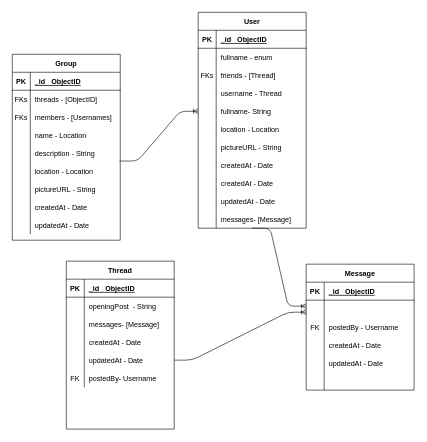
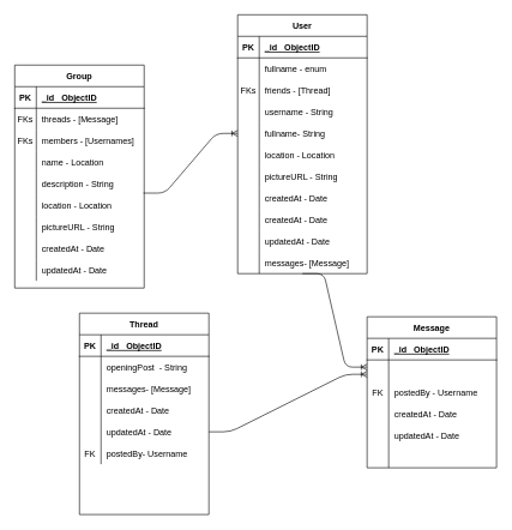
  <mxCell id="0" />
  <mxCell id="1" parent="0" />
  <mxCell id="2" value="Group" style="shape=table;startSize=30;container=1;collapsible=1;childLayout=tableLayout;fixedRows=1;rowLines=0;fontStyle=1;align=center;resizeLast=1;" vertex="1" parent="1"><mxGeometry x="20" y="90" width="180" height="310" as="geometry" /></mxCell>
  <mxCell id="3" value="" style="shape=partialRectangle;collapsible=0;dropTarget=0;pointerEvents=0;fillColor=none;top=0;left=0;bottom=1;right=0;points=[[0,0.5],[1,0.5]];portConstraint=eastwest;" vertex="1" parent="2"><mxGeometry y="30" width="180" height="30" as="geometry" /></mxCell>
  <mxCell id="4" value="PK" style="shape=partialRectangle;connectable=0;fillColor=none;top=0;left=0;bottom=0;right=0;fontStyle=1;overflow=hidden;" vertex="1" parent="3"><mxGeometry width="30" height="30" as="geometry" /></mxCell>
  <mxCell id="5" value="_id   ObjectID" style="shape=partialRectangle;connectable=0;fillColor=none;top=0;left=0;bottom=0;right=0;align=left;spacingLeft=6;fontStyle=5;overflow=hidden;" vertex="1" parent="3"><mxGeometry x="30" width="150" height="30" as="geometry" /></mxCell>
  <mxCell id="6" value="" style="shape=partialRectangle;collapsible=0;dropTarget=0;pointerEvents=0;fillColor=none;top=0;left=0;bottom=0;right=0;points=[[0,0.5],[1,0.5]];portConstraint=eastwest;" vertex="1" parent="2"><mxGeometry y="60" width="180" height="30" as="geometry" /></mxCell>
  <mxCell id="7" value="FKs" style="shape=partialRectangle;connectable=0;fillColor=none;top=0;left=0;bottom=0;right=0;editable=1;overflow=hidden;" vertex="1" parent="6"><mxGeometry width="30" height="30" as="geometry" /></mxCell>
- <mxCell id="8" value="threads - [ObjectID] " style="shape=partialRectangle;connectable=0;fillColor=none;top=0;left=0;bottom=0;right=0;align=left;spacingLeft=6;overflow=hidden;" vertex="1" parent="6"><mxGeometry x="30" width="150" height="30" as="geometry" /></mxCell>
+ <mxCell id="8" value="threads - [Message] " style="shape=partialRectangle;connectable=0;fillColor=none;top=0;left=0;bottom=0;right=0;align=left;spacingLeft=6;overflow=hidden;" vertex="1" parent="6"><mxGeometry x="30" width="150" height="30" as="geometry" /></mxCell>
  <mxCell id="9" value="" style="shape=partialRectangle;collapsible=0;dropTarget=0;pointerEvents=0;fillColor=none;top=0;left=0;bottom=0;right=0;points=[[0,0.5],[1,0.5]];portConstraint=eastwest;" vertex="1" parent="2"><mxGeometry y="90" width="180" height="30" as="geometry" /></mxCell>
  <mxCell id="10" value="FKs" style="shape=partialRectangle;connectable=0;fillColor=none;top=0;left=0;bottom=0;right=0;editable=1;overflow=hidden;" vertex="1" parent="9"><mxGeometry width="30" height="30" as="geometry" /></mxCell>
  <mxCell id="11" value="members - [Usernames]" style="shape=partialRectangle;connectable=0;fillColor=none;top=0;left=0;bottom=0;right=0;align=left;spacingLeft=6;overflow=hidden;" vertex="1" parent="9"><mxGeometry x="30" width="150" height="30" as="geometry" /></mxCell>
  <mxCell id="12" value="" style="shape=partialRectangle;collapsible=0;dropTarget=0;pointerEvents=0;fillColor=none;top=0;left=0;bottom=0;right=0;points=[[0,0.5],[1,0.5]];portConstraint=eastwest;" vertex="1" parent="2"><mxGeometry y="120" width="180" height="30" as="geometry" /></mxCell>
  <mxCell id="13" value="" style="shape=partialRectangle;connectable=0;fillColor=none;top=0;left=0;bottom=0;right=0;editable=1;overflow=hidden;" vertex="1" parent="12"><mxGeometry width="30" height="30" as="geometry" /></mxCell>
  <mxCell id="14" value="name - Location" style="shape=partialRectangle;connectable=0;fillColor=none;top=0;left=0;bottom=0;right=0;align=left;spacingLeft=6;overflow=hidden;" vertex="1" parent="12"><mxGeometry x="30" width="150" height="30" as="geometry" /></mxCell>
  <mxCell id="15" value="" style="shape=partialRectangle;collapsible=0;dropTarget=0;pointerEvents=0;fillColor=none;top=0;left=0;bottom=0;right=0;points=[[0,0.5],[1,0.5]];portConstraint=eastwest;" vertex="1" parent="2"><mxGeometry y="150" width="180" height="30" as="geometry" /></mxCell>
  <mxCell id="16" value="" style="shape=partialRectangle;connectable=0;fillColor=none;top=0;left=0;bottom=0;right=0;editable=1;overflow=hidden;" vertex="1" parent="15"><mxGeometry width="30" height="30" as="geometry" /></mxCell>
  <mxCell id="17" value="description - String" style="shape=partialRectangle;connectable=0;fillColor=none;top=0;left=0;bottom=0;right=0;align=left;spacingLeft=6;overflow=hidden;" vertex="1" parent="15"><mxGeometry x="30" width="150" height="30" as="geometry" /></mxCell>
  <mxCell id="18" value="" style="shape=partialRectangle;collapsible=0;dropTarget=0;pointerEvents=0;fillColor=none;top=0;left=0;bottom=0;right=0;points=[[0,0.5],[1,0.5]];portConstraint=eastwest;" vertex="1" parent="2"><mxGeometry y="180" width="180" height="30" as="geometry" /></mxCell>
  <mxCell id="19" value="" style="shape=partialRectangle;connectable=0;fillColor=none;top=0;left=0;bottom=0;right=0;editable=1;overflow=hidden;" vertex="1" parent="18"><mxGeometry width="30" height="30" as="geometry" /></mxCell>
  <mxCell id="20" value="location - Location" style="shape=partialRectangle;connectable=0;fillColor=none;top=0;left=0;bottom=0;right=0;align=left;spacingLeft=6;overflow=hidden;" vertex="1" parent="18"><mxGeometry x="30" width="150" height="30" as="geometry" /></mxCell>
  <mxCell id="21" value="" style="shape=partialRectangle;collapsible=0;dropTarget=0;pointerEvents=0;fillColor=none;top=0;left=0;bottom=0;right=0;points=[[0,0.5],[1,0.5]];portConstraint=eastwest;" vertex="1" parent="2"><mxGeometry y="210" width="180" height="30" as="geometry" /></mxCell>
  <mxCell id="22" value="" style="shape=partialRectangle;connectable=0;fillColor=none;top=0;left=0;bottom=0;right=0;editable=1;overflow=hidden;" vertex="1" parent="21"><mxGeometry width="30" height="30" as="geometry" /></mxCell>
  <mxCell id="23" value="pictureURL - String" style="shape=partialRectangle;connectable=0;fillColor=none;top=0;left=0;bottom=0;right=0;align=left;spacingLeft=6;overflow=hidden;" vertex="1" parent="21"><mxGeometry x="30" width="150" height="30" as="geometry" /></mxCell>
  <mxCell id="24" value="" style="shape=partialRectangle;collapsible=0;dropTarget=0;pointerEvents=0;fillColor=none;top=0;left=0;bottom=0;right=0;points=[[0,0.5],[1,0.5]];portConstraint=eastwest;" vertex="1" parent="2"><mxGeometry y="240" width="180" height="30" as="geometry" /></mxCell>
  <mxCell id="25" value="" style="shape=partialRectangle;connectable=0;fillColor=none;top=0;left=0;bottom=0;right=0;editable=1;overflow=hidden;" vertex="1" parent="24"><mxGeometry width="30" height="30" as="geometry" /></mxCell>
  <mxCell id="26" value="createdAt - Date" style="shape=partialRectangle;connectable=0;fillColor=none;top=0;left=0;bottom=0;right=0;align=left;spacingLeft=6;overflow=hidden;" vertex="1" parent="24"><mxGeometry x="30" width="150" height="30" as="geometry" /></mxCell>
  <mxCell id="27" value="" style="shape=partialRectangle;collapsible=0;dropTarget=0;pointerEvents=0;fillColor=none;top=0;left=0;bottom=0;right=0;points=[[0,0.5],[1,0.5]];portConstraint=eastwest;" vertex="1" parent="2"><mxGeometry y="270" width="180" height="30" as="geometry" /></mxCell>
  <mxCell id="28" value="" style="shape=partialRectangle;connectable=0;fillColor=none;top=0;left=0;bottom=0;right=0;editable=1;overflow=hidden;" vertex="1" parent="27"><mxGeometry width="30" height="30" as="geometry" /></mxCell>
  <mxCell id="29" value="updatedAt - Date" style="shape=partialRectangle;connectable=0;fillColor=none;top=0;left=0;bottom=0;right=0;align=left;spacingLeft=6;overflow=hidden;" vertex="1" parent="27"><mxGeometry x="30" width="150" height="30" as="geometry" /></mxCell>
  <mxCell id="30" value="User" style="shape=table;startSize=30;container=1;collapsible=1;childLayout=tableLayout;fixedRows=1;rowLines=0;fontStyle=1;align=center;resizeLast=1;" vertex="1" parent="1"><mxGeometry x="330" y="20" width="180" height="360" as="geometry" /></mxCell>
  <mxCell id="31" value="" style="shape=partialRectangle;collapsible=0;dropTarget=0;pointerEvents=0;fillColor=none;top=0;left=0;bottom=1;right=0;points=[[0,0.5],[1,0.5]];portConstraint=eastwest;" vertex="1" parent="30"><mxGeometry y="30" width="180" height="30" as="geometry" /></mxCell>
  <mxCell id="32" value="PK" style="shape=partialRectangle;connectable=0;fillColor=none;top=0;left=0;bottom=0;right=0;fontStyle=1;overflow=hidden;" vertex="1" parent="31"><mxGeometry width="30" height="30" as="geometry" /></mxCell>
  <mxCell id="33" value="_id   ObjectID" style="shape=partialRectangle;connectable=0;fillColor=none;top=0;left=0;bottom=0;right=0;align=left;spacingLeft=6;fontStyle=5;overflow=hidden;" vertex="1" parent="31"><mxGeometry x="30" width="150" height="30" as="geometry" /></mxCell>
  <mxCell id="34" value="" style="shape=partialRectangle;collapsible=0;dropTarget=0;pointerEvents=0;fillColor=none;top=0;left=0;bottom=0;right=0;points=[[0,0.5],[1,0.5]];portConstraint=eastwest;" vertex="1" parent="30"><mxGeometry y="60" width="180" height="30" as="geometry" /></mxCell>
  <mxCell id="35" value="" style="shape=partialRectangle;connectable=0;fillColor=none;top=0;left=0;bottom=0;right=0;editable=1;overflow=hidden;" vertex="1" parent="34"><mxGeometry width="30" height="30" as="geometry" /></mxCell>
  <mxCell id="36" value="fullname - enum " style="shape=partialRectangle;connectable=0;fillColor=none;top=0;left=0;bottom=0;right=0;align=left;spacingLeft=6;overflow=hidden;" vertex="1" parent="34"><mxGeometry x="30" width="150" height="30" as="geometry" /></mxCell>
  <mxCell id="37" value="" style="shape=partialRectangle;collapsible=0;dropTarget=0;pointerEvents=0;fillColor=none;top=0;left=0;bottom=0;right=0;points=[[0,0.5],[1,0.5]];portConstraint=eastwest;" vertex="1" parent="30"><mxGeometry y="90" width="180" height="30" as="geometry" /></mxCell>
  <mxCell id="38" value="FKs" style="shape=partialRectangle;connectable=0;fillColor=none;top=0;left=0;bottom=0;right=0;editable=1;overflow=hidden;" vertex="1" parent="37"><mxGeometry width="30" height="30" as="geometry" /></mxCell>
  <mxCell id="39" value="friends - [Thread]" style="shape=partialRectangle;connectable=0;fillColor=none;top=0;left=0;bottom=0;right=0;align=left;spacingLeft=6;overflow=hidden;" vertex="1" parent="37"><mxGeometry x="30" width="150" height="30" as="geometry" /></mxCell>
  <mxCell id="40" value="" style="shape=partialRectangle;collapsible=0;dropTarget=0;pointerEvents=0;fillColor=none;top=0;left=0;bottom=0;right=0;points=[[0,0.5],[1,0.5]];portConstraint=eastwest;" vertex="1" parent="30"><mxGeometry y="120" width="180" height="30" as="geometry" /></mxCell>
  <mxCell id="41" value="" style="shape=partialRectangle;connectable=0;fillColor=none;top=0;left=0;bottom=0;right=0;editable=1;overflow=hidden;" vertex="1" parent="40"><mxGeometry width="30" height="30" as="geometry" /></mxCell>
- <mxCell id="42" value="username - Thread" style="shape=partialRectangle;connectable=0;fillColor=none;top=0;left=0;bottom=0;right=0;align=left;spacingLeft=6;overflow=hidden;" vertex="1" parent="40"><mxGeometry x="30" width="150" height="30" as="geometry" /></mxCell>
+ <mxCell id="42" value="username - String" style="shape=partialRectangle;connectable=0;fillColor=none;top=0;left=0;bottom=0;right=0;align=left;spacingLeft=6;overflow=hidden;" vertex="1" parent="40"><mxGeometry x="30" width="150" height="30" as="geometry" /></mxCell>
  <mxCell id="43" value="" style="shape=partialRectangle;collapsible=0;dropTarget=0;pointerEvents=0;fillColor=none;top=0;left=0;bottom=0;right=0;points=[[0,0.5],[1,0.5]];portConstraint=eastwest;" vertex="1" parent="30"><mxGeometry y="150" width="180" height="30" as="geometry" /></mxCell>
  <mxCell id="44" value="" style="shape=partialRectangle;connectable=0;fillColor=none;top=0;left=0;bottom=0;right=0;editable=1;overflow=hidden;" vertex="1" parent="43"><mxGeometry width="30" height="30" as="geometry" /></mxCell>
  <mxCell id="45" value="fullname- String" style="shape=partialRectangle;connectable=0;fillColor=none;top=0;left=0;bottom=0;right=0;align=left;spacingLeft=6;overflow=hidden;" vertex="1" parent="43"><mxGeometry x="30" width="150" height="30" as="geometry" /></mxCell>
  <mxCell id="46" value="" style="shape=partialRectangle;collapsible=0;dropTarget=0;pointerEvents=0;fillColor=none;top=0;left=0;bottom=0;right=0;points=[[0,0.5],[1,0.5]];portConstraint=eastwest;" vertex="1" parent="30"><mxGeometry y="180" width="180" height="30" as="geometry" /></mxCell>
  <mxCell id="47" value="" style="shape=partialRectangle;connectable=0;fillColor=none;top=0;left=0;bottom=0;right=0;editable=1;overflow=hidden;" vertex="1" parent="46"><mxGeometry width="30" height="30" as="geometry" /></mxCell>
  <mxCell id="48" value="location - Location" style="shape=partialRectangle;connectable=0;fillColor=none;top=0;left=0;bottom=0;right=0;align=left;spacingLeft=6;overflow=hidden;" vertex="1" parent="46"><mxGeometry x="30" width="150" height="30" as="geometry" /></mxCell>
  <mxCell id="49" value="" style="shape=partialRectangle;collapsible=0;dropTarget=0;pointerEvents=0;fillColor=none;top=0;left=0;bottom=0;right=0;points=[[0,0.5],[1,0.5]];portConstraint=eastwest;" vertex="1" parent="30"><mxGeometry y="210" width="180" height="30" as="geometry" /></mxCell>
  <mxCell id="50" value="" style="shape=partialRectangle;connectable=0;fillColor=none;top=0;left=0;bottom=0;right=0;editable=1;overflow=hidden;" vertex="1" parent="49"><mxGeometry width="30" height="30" as="geometry" /></mxCell>
  <mxCell id="51" value="pictureURL - String" style="shape=partialRectangle;connectable=0;fillColor=none;top=0;left=0;bottom=0;right=0;align=left;spacingLeft=6;overflow=hidden;" vertex="1" parent="49"><mxGeometry x="30" width="150" height="30" as="geometry" /></mxCell>
  <mxCell id="52" value="" style="shape=partialRectangle;collapsible=0;dropTarget=0;pointerEvents=0;fillColor=none;top=0;left=0;bottom=0;right=0;points=[[0,0.5],[1,0.5]];portConstraint=eastwest;" vertex="1" parent="30"><mxGeometry y="240" width="180" height="30" as="geometry" /></mxCell>
  <mxCell id="53" value="" style="shape=partialRectangle;connectable=0;fillColor=none;top=0;left=0;bottom=0;right=0;editable=1;overflow=hidden;" vertex="1" parent="52"><mxGeometry width="30" height="30" as="geometry" /></mxCell>
  <mxCell id="54" value="createdAt - Date" style="shape=partialRectangle;connectable=0;fillColor=none;top=0;left=0;bottom=0;right=0;align=left;spacingLeft=6;overflow=hidden;" vertex="1" parent="52"><mxGeometry x="30" width="150" height="30" as="geometry" /></mxCell>
  <mxCell id="55" value="" style="shape=partialRectangle;collapsible=0;dropTarget=0;pointerEvents=0;fillColor=none;top=0;left=0;bottom=0;right=0;points=[[0,0.5],[1,0.5]];portConstraint=eastwest;" vertex="1" parent="30"><mxGeometry y="270" width="180" height="30" as="geometry" /></mxCell>
  <mxCell id="56" value="" style="shape=partialRectangle;connectable=0;fillColor=none;top=0;left=0;bottom=0;right=0;editable=1;overflow=hidden;" vertex="1" parent="55"><mxGeometry width="30" height="30" as="geometry" /></mxCell>
  <mxCell id="57" value="createdAt - Date" style="shape=partialRectangle;connectable=0;fillColor=none;top=0;left=0;bottom=0;right=0;align=left;spacingLeft=6;overflow=hidden;" vertex="1" parent="55"><mxGeometry x="30" width="150" height="30" as="geometry" /></mxCell>
  <mxCell id="58" value="" style="shape=partialRectangle;collapsible=0;dropTarget=0;pointerEvents=0;fillColor=none;top=0;left=0;bottom=0;right=0;points=[[0,0.5],[1,0.5]];portConstraint=eastwest;" vertex="1" parent="30"><mxGeometry y="300" width="180" height="30" as="geometry" /></mxCell>
  <mxCell id="59" value="" style="shape=partialRectangle;connectable=0;fillColor=none;top=0;left=0;bottom=0;right=0;editable=1;overflow=hidden;" vertex="1" parent="58"><mxGeometry width="30" height="30" as="geometry" /></mxCell>
  <mxCell id="60" value="updatedAt - Date" style="shape=partialRectangle;connectable=0;fillColor=none;top=0;left=0;bottom=0;right=0;align=left;spacingLeft=6;overflow=hidden;" vertex="1" parent="58"><mxGeometry x="30" width="150" height="30" as="geometry" /></mxCell>
  <mxCell id="61" value="" style="shape=partialRectangle;collapsible=0;dropTarget=0;pointerEvents=0;fillColor=none;top=0;left=0;bottom=0;right=0;points=[[0,0.5],[1,0.5]];portConstraint=eastwest;" vertex="1" parent="30"><mxGeometry y="330" width="180" height="30" as="geometry" /></mxCell>
  <mxCell id="62" value="" style="shape=partialRectangle;connectable=0;fillColor=none;top=0;left=0;bottom=0;right=0;editable=1;overflow=hidden;" vertex="1" parent="61"><mxGeometry width="30" height="30" as="geometry" /></mxCell>
  <mxCell id="63" value="messages- [Message]" style="shape=partialRectangle;connectable=0;fillColor=none;top=0;left=0;bottom=0;right=0;align=left;spacingLeft=6;overflow=hidden;" vertex="1" parent="61"><mxGeometry x="30" width="150" height="30" as="geometry" /></mxCell>
  <mxCell id="64" value="" style="edgeStyle=entityRelationEdgeStyle;fontSize=12;html=1;endArrow=ERoneToMany;exitX=0.994;exitY=-0.067;exitDx=0;exitDy=0;exitPerimeter=0;entryX=0;entryY=0.5;entryDx=0;entryDy=0;" edge="1" parent="1" source="18" target="43"><mxGeometry width="100" height="100" relative="1" as="geometry"><mxPoint x="220" y="270" as="sourcePoint" /><mxPoint x="320" y="170" as="targetPoint" /></mxGeometry></mxCell>
  <mxCell id="65" value="Thread" style="shape=table;startSize=30;container=1;collapsible=1;childLayout=tableLayout;fixedRows=1;rowLines=0;fontStyle=1;align=center;resizeLast=1;" vertex="1" parent="1"><mxGeometry x="110" y="435" width="180" height="280" as="geometry" /></mxCell>
  <mxCell id="66" value="" style="shape=partialRectangle;collapsible=0;dropTarget=0;pointerEvents=0;fillColor=none;top=0;left=0;bottom=1;right=0;points=[[0,0.5],[1,0.5]];portConstraint=eastwest;" vertex="1" parent="65"><mxGeometry y="30" width="180" height="30" as="geometry" /></mxCell>
  <mxCell id="67" value="PK" style="shape=partialRectangle;connectable=0;fillColor=none;top=0;left=0;bottom=0;right=0;fontStyle=1;overflow=hidden;" vertex="1" parent="66"><mxGeometry width="30" height="30" as="geometry" /></mxCell>
  <mxCell id="68" value="_id   ObjectID" style="shape=partialRectangle;connectable=0;fillColor=none;top=0;left=0;bottom=0;right=0;align=left;spacingLeft=6;fontStyle=5;overflow=hidden;" vertex="1" parent="66"><mxGeometry x="30" width="150" height="30" as="geometry" /></mxCell>
  <mxCell id="69" value="" style="shape=partialRectangle;collapsible=0;dropTarget=0;pointerEvents=0;fillColor=none;top=0;left=0;bottom=0;right=0;points=[[0,0.5],[1,0.5]];portConstraint=eastwest;" vertex="1" parent="65"><mxGeometry y="60" width="180" height="30" as="geometry" /></mxCell>
  <mxCell id="70" value="" style="shape=partialRectangle;connectable=0;fillColor=none;top=0;left=0;bottom=0;right=0;editable=1;overflow=hidden;" vertex="1" parent="69"><mxGeometry width="30" height="30" as="geometry" /></mxCell>
  <mxCell id="71" value="openingPost  - String" style="shape=partialRectangle;connectable=0;fillColor=none;top=0;left=0;bottom=0;right=0;align=left;spacingLeft=6;overflow=hidden;" vertex="1" parent="69"><mxGeometry x="30" width="150" height="30" as="geometry" /></mxCell>
  <mxCell id="72" value="" style="shape=partialRectangle;collapsible=0;dropTarget=0;pointerEvents=0;fillColor=none;top=0;left=0;bottom=0;right=0;points=[[0,0.5],[1,0.5]];portConstraint=eastwest;" vertex="1" parent="65"><mxGeometry y="90" width="180" height="30" as="geometry" /></mxCell>
  <mxCell id="73" value="" style="shape=partialRectangle;connectable=0;fillColor=none;top=0;left=0;bottom=0;right=0;editable=1;overflow=hidden;" vertex="1" parent="72"><mxGeometry width="30" height="30" as="geometry" /></mxCell>
  <mxCell id="74" value="messages- [Message]" style="shape=partialRectangle;connectable=0;fillColor=none;top=0;left=0;bottom=0;right=0;align=left;spacingLeft=6;overflow=hidden;" vertex="1" parent="72"><mxGeometry x="30" width="150" height="30" as="geometry" /></mxCell>
  <mxCell id="75" value="" style="shape=partialRectangle;collapsible=0;dropTarget=0;pointerEvents=0;fillColor=none;top=0;left=0;bottom=0;right=0;points=[[0,0.5],[1,0.5]];portConstraint=eastwest;" vertex="1" parent="65"><mxGeometry y="120" width="180" height="30" as="geometry" /></mxCell>
  <mxCell id="76" value="" style="shape=partialRectangle;connectable=0;fillColor=none;top=0;left=0;bottom=0;right=0;editable=1;overflow=hidden;" vertex="1" parent="75"><mxGeometry width="30" height="30" as="geometry" /></mxCell>
  <mxCell id="77" value="createdAt - Date" style="shape=partialRectangle;connectable=0;fillColor=none;top=0;left=0;bottom=0;right=0;align=left;spacingLeft=6;overflow=hidden;" vertex="1" parent="75"><mxGeometry x="30" width="150" height="30" as="geometry" /></mxCell>
  <mxCell id="78" value="" style="shape=partialRectangle;collapsible=0;dropTarget=0;pointerEvents=0;fillColor=none;top=0;left=0;bottom=0;right=0;points=[[0,0.5],[1,0.5]];portConstraint=eastwest;" vertex="1" parent="65"><mxGeometry y="150" width="180" height="30" as="geometry" /></mxCell>
  <mxCell id="79" value="" style="shape=partialRectangle;connectable=0;fillColor=none;top=0;left=0;bottom=0;right=0;editable=1;overflow=hidden;" vertex="1" parent="78"><mxGeometry width="30" height="30" as="geometry" /></mxCell>
  <mxCell id="80" value="updatedAt - Date" style="shape=partialRectangle;connectable=0;fillColor=none;top=0;left=0;bottom=0;right=0;align=left;spacingLeft=6;overflow=hidden;" vertex="1" parent="78"><mxGeometry x="30" width="150" height="30" as="geometry" /></mxCell>
  <mxCell id="81" value="" style="shape=partialRectangle;collapsible=0;dropTarget=0;pointerEvents=0;fillColor=none;top=0;left=0;bottom=0;right=0;points=[[0,0.5],[1,0.5]];portConstraint=eastwest;" vertex="1" parent="65"><mxGeometry y="180" width="180" height="30" as="geometry" /></mxCell>
  <mxCell id="82" value="FK" style="shape=partialRectangle;connectable=0;fillColor=none;top=0;left=0;bottom=0;right=0;editable=1;overflow=hidden;" vertex="1" parent="81"><mxGeometry width="30" height="30" as="geometry" /></mxCell>
  <mxCell id="83" value="postedBy- Username" style="shape=partialRectangle;connectable=0;fillColor=none;top=0;left=0;bottom=0;right=0;align=left;spacingLeft=6;overflow=hidden;" vertex="1" parent="81"><mxGeometry x="30" width="150" height="30" as="geometry" /></mxCell>
  <mxCell id="84" value="Message" style="shape=table;startSize=30;container=1;collapsible=1;childLayout=tableLayout;fixedRows=1;rowLines=0;fontStyle=1;align=center;resizeLast=1;" vertex="1" parent="1"><mxGeometry x="510" y="440" width="180" height="210" as="geometry"><mxRectangle x="620" y="460" width="80" height="30" as="alternateBounds" /></mxGeometry></mxCell>
  <mxCell id="85" value="" style="shape=partialRectangle;collapsible=0;dropTarget=0;pointerEvents=0;fillColor=none;top=0;left=0;bottom=1;right=0;points=[[0,0.5],[1,0.5]];portConstraint=eastwest;" vertex="1" parent="84"><mxGeometry y="30" width="180" height="30" as="geometry" /></mxCell>
  <mxCell id="86" value="PK" style="shape=partialRectangle;connectable=0;fillColor=none;top=0;left=0;bottom=0;right=0;fontStyle=1;overflow=hidden;" vertex="1" parent="85"><mxGeometry width="30" height="30" as="geometry" /></mxCell>
  <mxCell id="87" value="_id   ObjectID" style="shape=partialRectangle;connectable=0;fillColor=none;top=0;left=0;bottom=0;right=0;align=left;spacingLeft=6;fontStyle=5;overflow=hidden;" vertex="1" parent="85"><mxGeometry x="30" width="150" height="30" as="geometry" /></mxCell>
  <mxCell id="88" value="" style="shape=partialRectangle;collapsible=0;dropTarget=0;pointerEvents=0;fillColor=none;top=0;left=0;bottom=0;right=0;points=[[0,0.5],[1,0.5]];portConstraint=eastwest;" vertex="1" parent="84"><mxGeometry y="60" width="180" height="30" as="geometry" /></mxCell>
  <mxCell id="89" value="" style="shape=partialRectangle;connectable=0;fillColor=none;top=0;left=0;bottom=0;right=0;editable=1;overflow=hidden;" vertex="1" parent="88"><mxGeometry width="30" height="30" as="geometry" /></mxCell>
  <mxCell id="90" value="" style="shape=partialRectangle;collapsible=0;dropTarget=0;pointerEvents=0;fillColor=none;top=0;left=0;bottom=0;right=0;points=[[0,0.5],[1,0.5]];portConstraint=eastwest;" vertex="1" parent="84"><mxGeometry y="90" width="180" height="30" as="geometry" /></mxCell>
  <mxCell id="91" value="FK" style="shape=partialRectangle;connectable=0;fillColor=none;top=0;left=0;bottom=0;right=0;editable=1;overflow=hidden;" vertex="1" parent="90"><mxGeometry width="30" height="30" as="geometry" /></mxCell>
  <mxCell id="92" value="postedBy - Username" style="shape=partialRectangle;connectable=0;fillColor=none;top=0;left=0;bottom=0;right=0;align=left;spacingLeft=6;overflow=hidden;" vertex="1" parent="90"><mxGeometry x="30" width="150" height="30" as="geometry" /></mxCell>
  <mxCell id="93" value="" style="shape=partialRectangle;collapsible=0;dropTarget=0;pointerEvents=0;fillColor=none;top=0;left=0;bottom=0;right=0;points=[[0,0.5],[1,0.5]];portConstraint=eastwest;" vertex="1" parent="84"><mxGeometry y="120" width="180" height="30" as="geometry" /></mxCell>
  <mxCell id="94" value="" style="shape=partialRectangle;connectable=0;fillColor=none;top=0;left=0;bottom=0;right=0;editable=1;overflow=hidden;" vertex="1" parent="93"><mxGeometry width="30" height="30" as="geometry" /></mxCell>
  <mxCell id="95" value="createdAt - Date" style="shape=partialRectangle;connectable=0;fillColor=none;top=0;left=0;bottom=0;right=0;align=left;spacingLeft=6;overflow=hidden;" vertex="1" parent="93"><mxGeometry x="30" width="150" height="30" as="geometry" /></mxCell>
  <mxCell id="96" value="" style="shape=partialRectangle;collapsible=0;dropTarget=0;pointerEvents=0;fillColor=none;top=0;left=0;bottom=0;right=0;points=[[0,0.5],[1,0.5]];portConstraint=eastwest;" vertex="1" parent="84"><mxGeometry y="150" width="180" height="30" as="geometry" /></mxCell>
  <mxCell id="97" value="" style="shape=partialRectangle;connectable=0;fillColor=none;top=0;left=0;bottom=0;right=0;editable=1;overflow=hidden;" vertex="1" parent="96"><mxGeometry width="30" height="30" as="geometry" /></mxCell>
  <mxCell id="98" value="updatedAt - Date" style="shape=partialRectangle;connectable=0;fillColor=none;top=0;left=0;bottom=0;right=0;align=left;spacingLeft=6;overflow=hidden;" vertex="1" parent="96"><mxGeometry x="30" width="150" height="30" as="geometry" /></mxCell>
  <mxCell id="99" value="" style="shape=partialRectangle;collapsible=0;dropTarget=0;pointerEvents=0;fillColor=none;top=0;left=0;bottom=0;right=0;points=[[0,0.5],[1,0.5]];portConstraint=eastwest;" vertex="1" parent="84"><mxGeometry y="180" width="180" height="30" as="geometry" /></mxCell>
  <mxCell id="100" value="" style="shape=partialRectangle;connectable=0;fillColor=none;top=0;left=0;bottom=0;right=0;editable=1;overflow=hidden;" vertex="1" parent="99"><mxGeometry width="30" height="30" as="geometry" /></mxCell>
  <mxCell id="101" value="" style="shape=partialRectangle;connectable=0;fillColor=none;top=0;left=0;bottom=0;right=0;align=left;spacingLeft=6;overflow=hidden;" vertex="1" parent="99"><mxGeometry x="30" width="150" height="30" as="geometry" /></mxCell>
  <mxCell id="102" value="" style="edgeStyle=entityRelationEdgeStyle;fontSize=12;html=1;endArrow=ERoneToMany;exitX=0.5;exitY=1;exitDx=0;exitDy=0;" edge="1" parent="1" source="30"><mxGeometry width="100" height="100" relative="1" as="geometry"><mxPoint x="430" y="370" as="sourcePoint" /><mxPoint x="510" y="510" as="targetPoint" /></mxGeometry></mxCell>
  <mxCell id="103" value="" style="edgeStyle=entityRelationEdgeStyle;fontSize=12;html=1;endArrow=ERoneToMany;" edge="1" parent="1"><mxGeometry width="100" height="100" relative="1" as="geometry"><mxPoint x="290" y="600" as="sourcePoint" /><mxPoint x="510" y="520" as="targetPoint" /></mxGeometry></mxCell>
